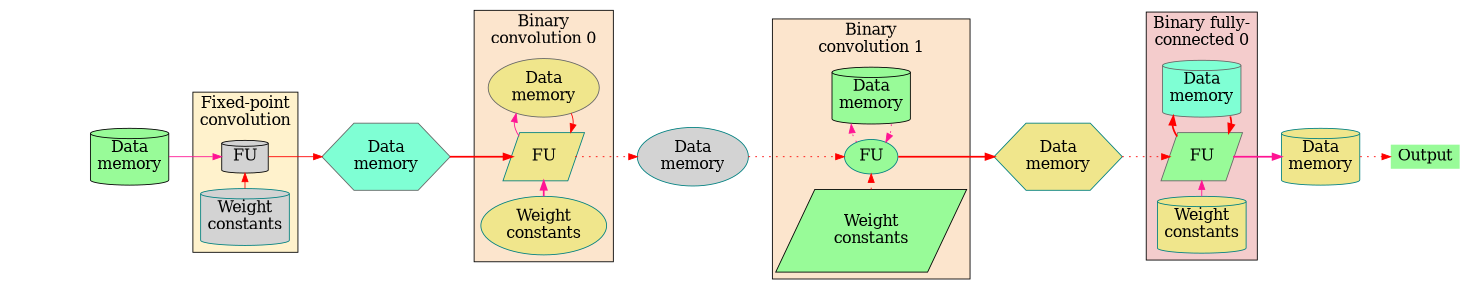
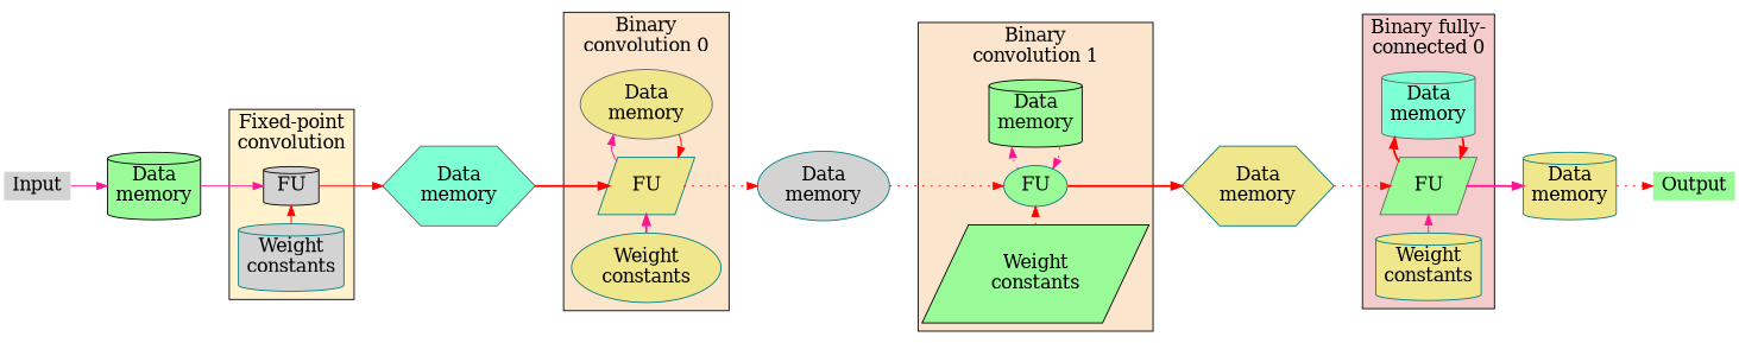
  digraph {
    fontsize=18
    newrank=true
    rankdir=LR
    node [fillcolor=khaki fontsize=18 shape=cylinder style=filled color=teal]
    edge [fontsize=18 color=red style=solid]
    n1 [fillcolor=lightgrey height=0 label=FU color=black]
    n2 [fillcolor=lightgrey height=0 label="Weight\nconstants"]
    n3 [height=0 label="Data\nmemory" shape=ellipse color=gray40]
    n4 [height=0 label=FU shape=parallelogram]
    n5 [height=0 label="Weight\nconstants" shape=ellipse]
    n6 [fillcolor=palegreen height=0 label="Data\nmemory" color=black]
    n7 [fillcolor=palegreen height=0 label=FU shape=ellipse]
    n8 [fillcolor=palegreen height=0 label="Weight\nconstants" shape=parallelogram color=black]
    n9 [fillcolor=aquamarine height=0 label="Data\nmemory" color=gray40]
    n10 [fillcolor=palegreen height=0 label=FU shape=parallelogram color=gray40]
    n11 [height=0 label="Weight\nconstants"]
+   n12 [height=0 label=Input shape=none fillcolor=lightgrey]
    n13 [fillcolor=palegreen height=0 label="Data\nmemory" color=black]
    n14 [fillcolor=aquamarine height=0 label="Data\nmemory" shape=hexagon color=gray40]
    n15 [fillcolor=lightgrey height=0 label="Data\nmemory" shape=ellipse]
    n16 [height=0 label="Data\nmemory" shape=hexagon]
    n17 [height=0 label="Data\nmemory"]
    n18 [height=0 label=Output shape=none fillcolor=palegreen]
    subgraph cluster_1 {
      fillcolor="#fff2cc"
      label="Fixed-point\nconvolution"
      rank=same
      style=filled
      n1
      n2
    }
    subgraph cluster_2 {
      fillcolor="#fce5cd"
      label="Binary\nconvolution 0"
      rank=same
      style=filled
      n3
      n4
      n5
    }
    subgraph cluster_3 {
      fillcolor="#fce5cd"
      label="Binary\nconvolution 1"
      rank=same
      style=filled
      n6
      n7
      n8
    }
    subgraph cluster_4 {
      fillcolor="#f4cccc"
      label="Binary fully-\nconnected 0"
      rank=same
      style=filled
      n9
      n10
      n11
    }
    n1 -> n14
    n2 -> n1
    n3 -> n4
    n4 -> n3 [color=deeppink]
    n4 -> n15 [style=dotted]
    n5 -> n4 [color=deeppink style=bold]
    n6 -> n7 [color=deeppink style=dotted]
    n7 -> n6 [color=deeppink style=dotted]
    n7 -> n16 [style=bold]
    n8 -> n7 [style=dotted]
    n9 -> n10 [style=bold]
    n10 -> n9 [style=bold]
    n10 -> n17 [color=deeppink style=bold]
    n11 -> n10 [color=deeppink]
+   n12 -> n13 [color=deeppink]
    n13 -> n1 [color=deeppink]
    n14 -> n4 [style=bold]
    n15 -> n7 [style=dotted]
    n16 -> n10 [style=dotted]
    n17 -> n18 [style=dotted]
  }
